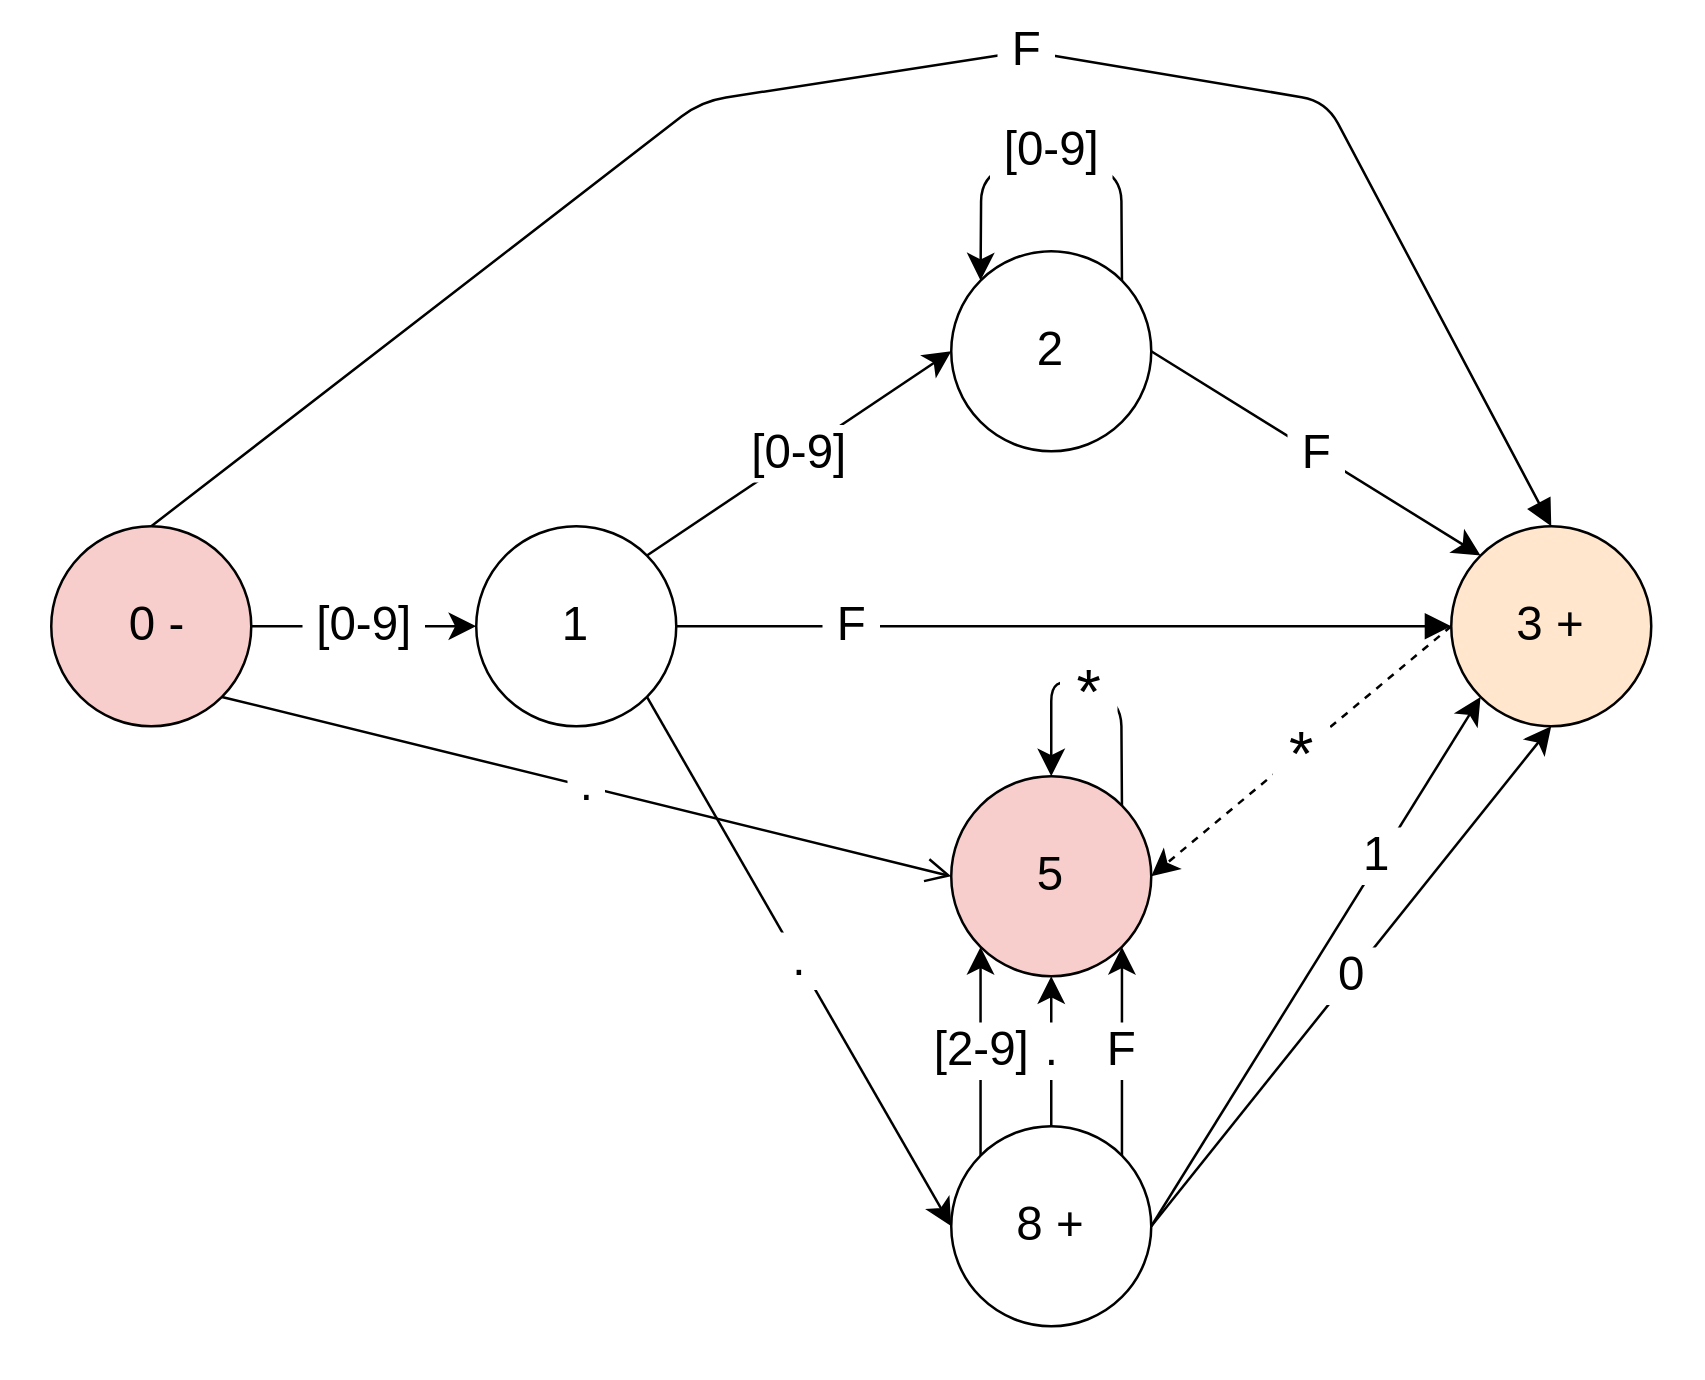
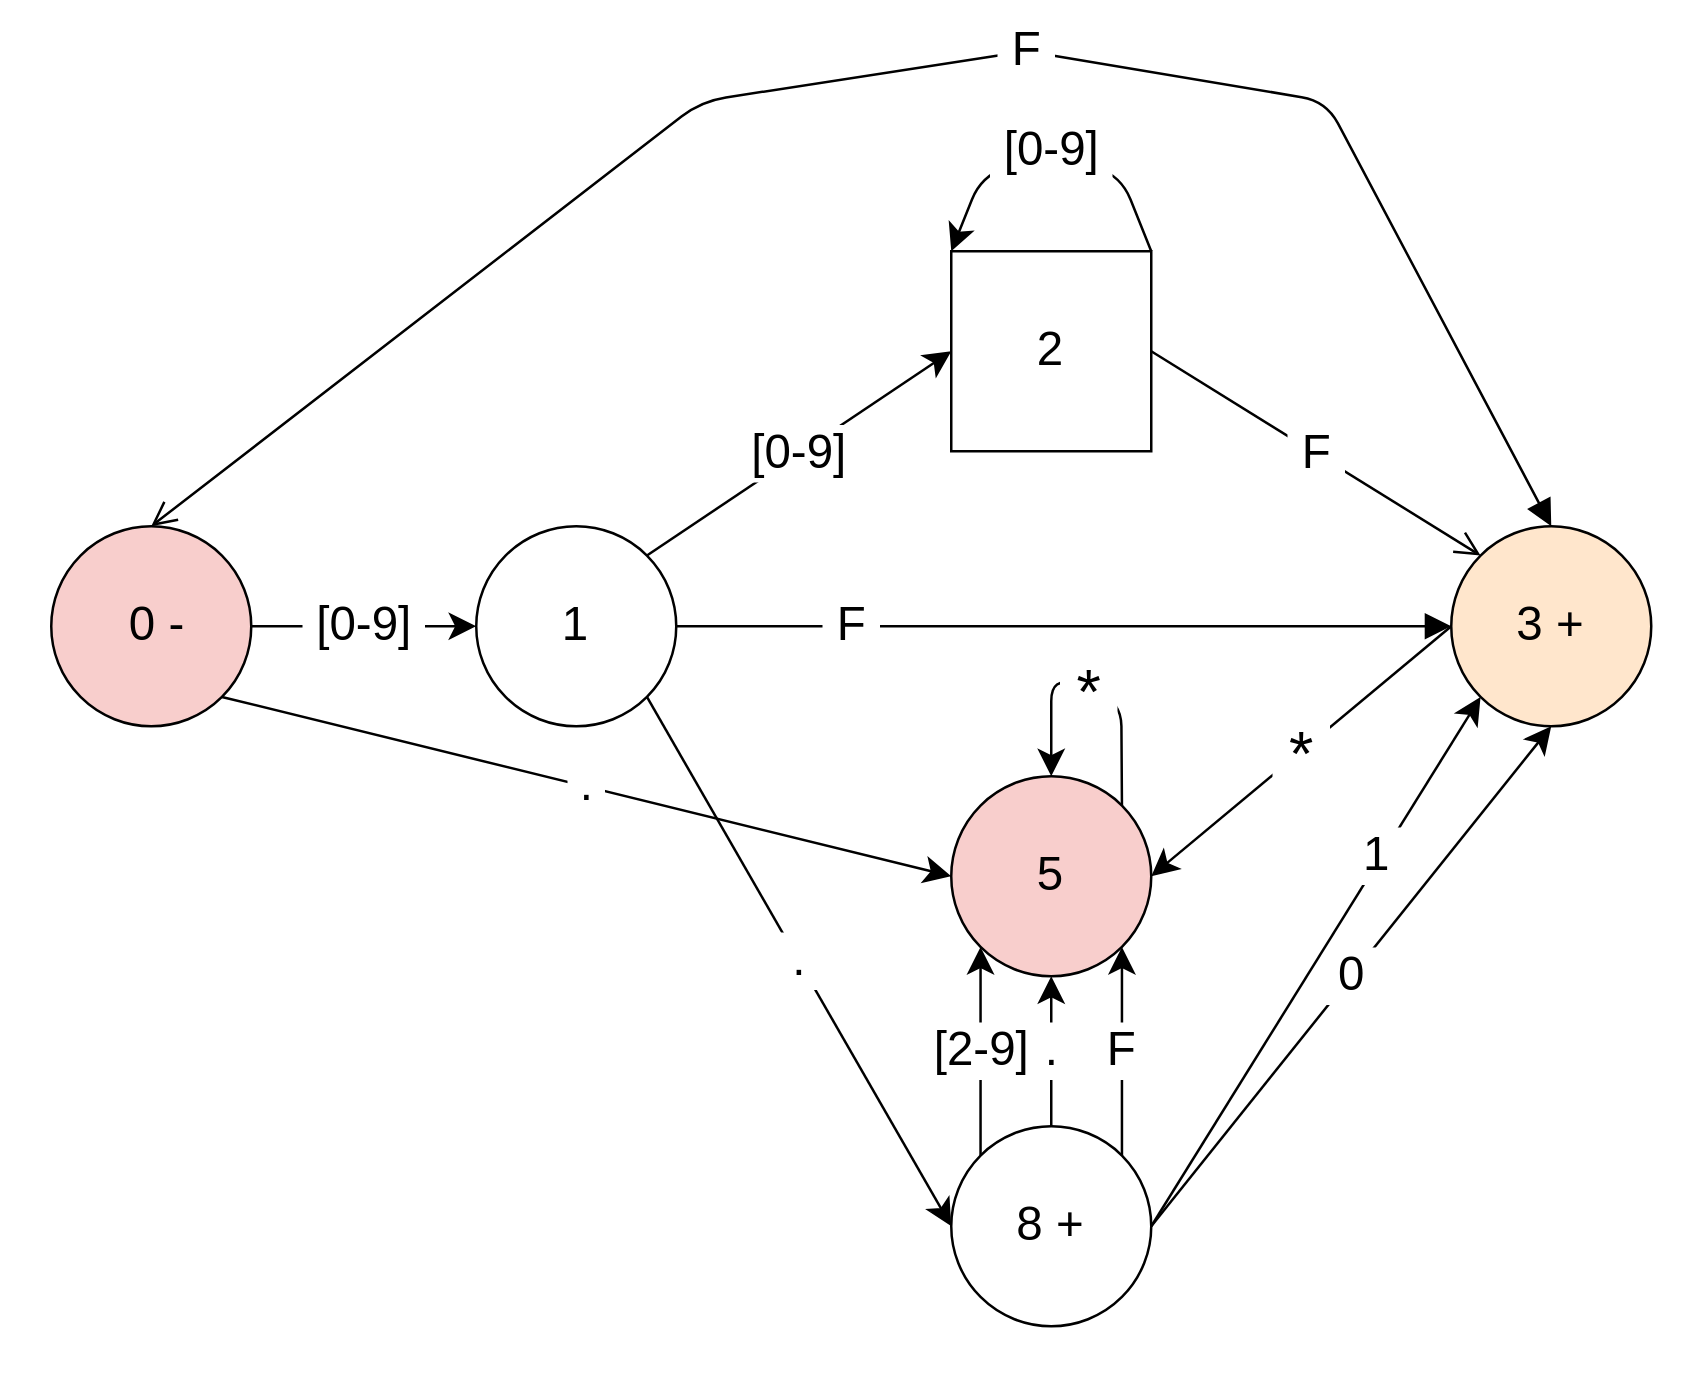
  <mxCell id="0" />
  <mxCell id="1" parent="0" />
  <mxCell id="2" value="&amp;nbsp;0 -" style="ellipse;whiteSpace=wrap;html=1;aspect=fixed;fontSize=19;fillColor=#f8cecc;" vertex="1" parent="1"><mxGeometry x="20" y="210" width="80" height="80" as="geometry" /></mxCell>
  <mxCell id="3" value="1" style="ellipse;whiteSpace=wrap;html=1;aspect=fixed;fontSize=19;" vertex="1" parent="1"><mxGeometry x="190" y="210" width="80" height="80" as="geometry" /></mxCell>
- <mxCell id="4" value="2" style="ellipse;whiteSpace=wrap;html=1;aspect=fixed;fontSize=19;" vertex="1" parent="1"><mxGeometry x="380" y="100" width="80" height="80" as="geometry" /></mxCell>
+ <mxCell id="4" value="2" style="whiteSpace=wrap;html=1;aspect=fixed;fontSize=19;rounded=0;" vertex="1" parent="1"><mxGeometry x="380" y="100" width="80" height="80" as="geometry" /></mxCell>
  <mxCell id="5" value="3 +" style="ellipse;whiteSpace=wrap;html=1;aspect=fixed;fontSize=19;fillColor=#ffe6cc;" vertex="1" parent="1"><mxGeometry x="580" y="210" width="80" height="80" as="geometry" /></mxCell>
  <mxCell id="6" value="8 +" style="ellipse;whiteSpace=wrap;html=1;aspect=fixed;fontSize=19;" vertex="1" parent="1"><mxGeometry x="380" y="450" width="80" height="80" as="geometry" /></mxCell>
  <mxCell id="7" value="5" style="ellipse;whiteSpace=wrap;html=1;aspect=fixed;fontSize=19;fillColor=#f8cecc;" vertex="1" parent="1"><mxGeometry x="380" y="310" width="80" height="80" as="geometry" /></mxCell>
  <mxCell id="8" value="&amp;nbsp;[0-9]&amp;nbsp;" style="endArrow=classic;html=1;fontSize=19;exitX=1;exitY=0.5;exitDx=0;exitDy=0;entryX=0;entryY=0.5;entryDx=0;entryDy=0;endSize=8;" edge="1" parent="1" source="2" target="3"><mxGeometry width="50" height="50" relative="1" as="geometry"><mxPoint x="350" y="290" as="sourcePoint" /><mxPoint x="400" y="240" as="targetPoint" /></mxGeometry></mxCell>
  <mxCell id="9" value="&amp;nbsp;[0-9]&amp;nbsp;" style="endArrow=classic;html=1;fontSize=19;exitX=1;exitY=0;exitDx=0;exitDy=0;entryX=0;entryY=0.5;entryDx=0;entryDy=0;endSize=8;" edge="1" parent="1" source="3" target="4"><mxGeometry width="50" height="50" relative="1" as="geometry"><mxPoint x="290" y="260" as="sourcePoint" /><mxPoint x="380" y="260" as="targetPoint" /></mxGeometry></mxCell>
  <mxCell id="10" value="&amp;nbsp;F&amp;nbsp;" style="endArrow=block;html=1;fontSize=19;exitX=1;exitY=0.5;exitDx=0;exitDy=0;entryX=0;entryY=0.5;entryDx=0;entryDy=0;endFill=1;endSize=8;" edge="1" parent="1" source="3" target="5"><mxGeometry x="-0.548" width="50" height="50" relative="1" as="geometry"><mxPoint x="300" y="240" as="sourcePoint" /><mxPoint x="390" y="240" as="targetPoint" /><mxPoint as="offset" /></mxGeometry></mxCell>
  <mxCell id="11" value="&amp;nbsp;[0-9]&amp;nbsp;" style="endArrow=classic;html=1;fontSize=19;exitX=1;exitY=0;exitDx=0;exitDy=0;entryX=0;entryY=0;entryDx=0;entryDy=0;endSize=8;" edge="1" parent="1" source="4" target="4"><mxGeometry width="50" height="50" relative="1" as="geometry"><mxPoint x="500" y="110" as="sourcePoint" /><mxPoint x="590" y="110" as="targetPoint" /><Array as="points"><mxPoint x="448" y="70" /><mxPoint x="420" y="60" /><mxPoint x="392" y="70" /></Array></mxGeometry></mxCell>
- <mxCell id="12" value="&amp;nbsp;F&amp;nbsp;" style="endArrow=classic;html=1;fontSize=19;exitX=1;exitY=0.5;exitDx=0;exitDy=0;entryX=0;entryY=0;entryDx=0;entryDy=0;endSize=8;" edge="1" parent="1" source="4" target="5"><mxGeometry width="50" height="50" relative="1" as="geometry"><mxPoint x="480" y="180" as="sourcePoint" /><mxPoint x="570" y="180" as="targetPoint" /></mxGeometry></mxCell>
+ <mxCell id="12" value="&amp;nbsp;F&amp;nbsp;" style="endArrow=open;html=1;fontSize=19;exitX=1;exitY=0.5;exitDx=0;exitDy=0;entryX=0;entryY=0;entryDx=0;entryDy=0;endSize=8;" edge="1" parent="1" source="4" target="5"><mxGeometry width="50" height="50" relative="1" as="geometry"><mxPoint x="480" y="180" as="sourcePoint" /><mxPoint x="570" y="180" as="targetPoint" /></mxGeometry></mxCell>
  <mxCell id="13" value="&amp;nbsp;0&amp;nbsp;" style="endArrow=classic;html=1;fontSize=19;exitX=1;exitY=0.5;exitDx=0;exitDy=0;entryX=0.5;entryY=1;entryDx=0;entryDy=0;endSize=8;" edge="1" parent="1" source="6" target="5"><mxGeometry width="50" height="50" relative="1" as="geometry"><mxPoint x="490" y="480" as="sourcePoint" /><mxPoint x="580" y="480" as="targetPoint" /></mxGeometry></mxCell>
  <mxCell id="14" value="&amp;nbsp;1&amp;nbsp;" style="endArrow=classic;html=1;fontSize=19;exitX=1;exitY=0.5;exitDx=0;exitDy=0;entryX=0;entryY=1;entryDx=0;entryDy=0;endSize=8;" edge="1" parent="1" source="6" target="5"><mxGeometry x="0.386" y="2" width="50" height="50" relative="1" as="geometry"><mxPoint x="470" y="500" as="sourcePoint" /><mxPoint x="630" y="340" as="targetPoint" /><mxPoint as="offset" /></mxGeometry></mxCell>
  <mxCell id="15" value="&amp;nbsp;.&amp;nbsp;" style="endArrow=classic;html=1;fontSize=19;exitX=1;exitY=1;exitDx=0;exitDy=0;entryX=0;entryY=0.5;entryDx=0;entryDy=0;endSize=8;" edge="1" parent="1" source="3" target="6"><mxGeometry width="50" height="50" relative="1" as="geometry"><mxPoint x="480" y="510" as="sourcePoint" /><mxPoint x="640" y="350" as="targetPoint" /></mxGeometry></mxCell>
  <mxCell id="16" value="&amp;nbsp;F&amp;nbsp;" style="endArrow=classic;html=1;fontSize=19;exitX=1;exitY=0;exitDx=0;exitDy=0;entryX=1;entryY=1;entryDx=0;entryDy=0;endSize=8;" edge="1" parent="1" source="6" target="7"><mxGeometry width="50" height="50" relative="1" as="geometry"><mxPoint x="490" y="520" as="sourcePoint" /><mxPoint x="650" y="360" as="targetPoint" /></mxGeometry></mxCell>
  <mxCell id="17" value="&amp;nbsp;.&amp;nbsp;" style="endArrow=classic;html=1;fontSize=19;exitX=0.5;exitY=0;exitDx=0;exitDy=0;entryX=0.5;entryY=1;entryDx=0;entryDy=0;endSize=8;" edge="1" parent="1" source="6" target="7"><mxGeometry width="50" height="50" relative="1" as="geometry"><mxPoint x="500" y="530" as="sourcePoint" /><mxPoint x="660" y="370" as="targetPoint" /></mxGeometry></mxCell>
  <mxCell id="18" value="&amp;nbsp;[2-9]&amp;nbsp;" style="endArrow=classic;html=1;fontSize=19;exitX=0;exitY=0;exitDx=0;exitDy=0;entryX=0;entryY=1;entryDx=0;entryDy=0;endSize=8;" edge="1" parent="1" source="6" target="7"><mxGeometry width="50" height="50" relative="1" as="geometry"><mxPoint x="510" y="540" as="sourcePoint" /><mxPoint x="670" y="380" as="targetPoint" /></mxGeometry></mxCell>
- <mxCell id="19" value="&amp;nbsp;.&amp;nbsp;" style="endArrow=open;html=1;fontSize=19;exitX=1;exitY=1;exitDx=0;exitDy=0;entryX=0;entryY=0.5;entryDx=0;entryDy=0;endSize=8;" edge="1" parent="1" source="2" target="7"><mxGeometry width="50" height="50" relative="1" as="geometry"><mxPoint x="520" y="530" as="sourcePoint" /><mxPoint x="380" y="330" as="targetPoint" /></mxGeometry></mxCell>
- <mxCell id="20" value="&amp;nbsp;*&amp;nbsp;" style="endArrow=classic;html=1;fontSize=25;entryX=1;entryY=0.5;entryDx=0;entryDy=0;exitX=0;exitY=0.5;exitDx=0;exitDy=0;endSize=8;dashed=1;" edge="1" parent="1" source="5" target="7"><mxGeometry width="50" height="50" relative="1" as="geometry"><mxPoint x="580" y="270" as="sourcePoint" /><mxPoint x="690" y="400" as="targetPoint" /></mxGeometry></mxCell>
+ <mxCell id="19" value="&amp;nbsp;.&amp;nbsp;" style="endArrow=classic;html=1;fontSize=19;exitX=1;exitY=1;exitDx=0;exitDy=0;entryX=0;entryY=0.5;entryDx=0;entryDy=0;endSize=8;" edge="1" parent="1" source="2" target="7"><mxGeometry width="50" height="50" relative="1" as="geometry"><mxPoint x="520" y="530" as="sourcePoint" /><mxPoint x="380" y="330" as="targetPoint" /></mxGeometry></mxCell>
+ <mxCell id="20" value="&amp;nbsp;*&amp;nbsp;" style="endArrow=classic;html=1;fontSize=25;entryX=1;entryY=0.5;entryDx=0;entryDy=0;exitX=0;exitY=0.5;exitDx=0;exitDy=0;endSize=8;" edge="1" parent="1" source="5" target="7"><mxGeometry width="50" height="50" relative="1" as="geometry"><mxPoint x="580" y="270" as="sourcePoint" /><mxPoint x="690" y="400" as="targetPoint" /></mxGeometry></mxCell>
  <mxCell id="21" value="&amp;nbsp;*&amp;nbsp;" style="endArrow=classic;html=1;fontSize=25;exitX=1;exitY=0;exitDx=0;exitDy=0;endSize=8;entryX=0.5;entryY=0;entryDx=0;entryDy=0;" edge="1" parent="1" source="7" target="7"><mxGeometry width="50" height="50" relative="1" as="geometry"><mxPoint x="448.284" y="301.716" as="sourcePoint" /><mxPoint x="391.716" y="301.716" as="targetPoint" /><Array as="points"><mxPoint x="448" y="280" /><mxPoint x="420" y="270" /></Array></mxGeometry></mxCell>
- <mxCell id="22" value="&amp;nbsp;F&amp;nbsp;" style="endArrow=none;html=1;fontSize=19;exitX=0.5;exitY=0;exitDx=0;exitDy=0;entryX=0.5;entryY=0;entryDx=0;entryDy=0;endSize=8;endFill=0;startArrow=block;startFill=1;startSize=8;" edge="1" parent="1" source="5" target="2"><mxGeometry x="-0.132" width="50" height="50" relative="1" as="geometry"><mxPoint x="458.284" y="121.716" as="sourcePoint" /><mxPoint x="401.716" y="121.716" as="targetPoint" /><Array as="points"><mxPoint x="530" y="40" /><mxPoint x="410" y="20" /><mxPoint x="280" y="40" /></Array><mxPoint as="offset" /></mxGeometry></mxCell>
+ <mxCell id="22" value="&amp;nbsp;F&amp;nbsp;" style="endArrow=open;html=1;fontSize=19;exitX=0.5;exitY=0;exitDx=0;exitDy=0;entryX=0.5;entryY=0;entryDx=0;entryDy=0;endSize=8;endFill=0;startArrow=block;startFill=1;startSize=8;" edge="1" parent="1" source="5" target="2"><mxGeometry x="-0.132" width="50" height="50" relative="1" as="geometry"><mxPoint x="458.284" y="121.716" as="sourcePoint" /><mxPoint x="401.716" y="121.716" as="targetPoint" /><Array as="points"><mxPoint x="530" y="40" /><mxPoint x="410" y="20" /><mxPoint x="280" y="40" /></Array><mxPoint as="offset" /></mxGeometry></mxCell>
